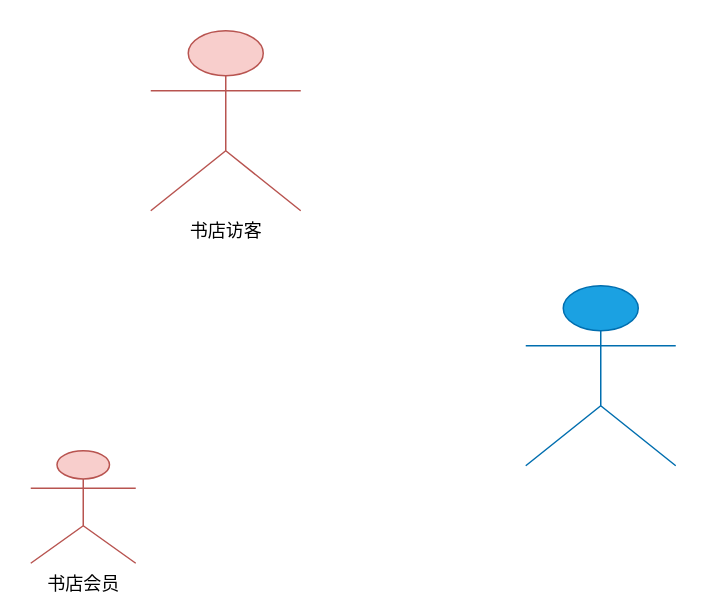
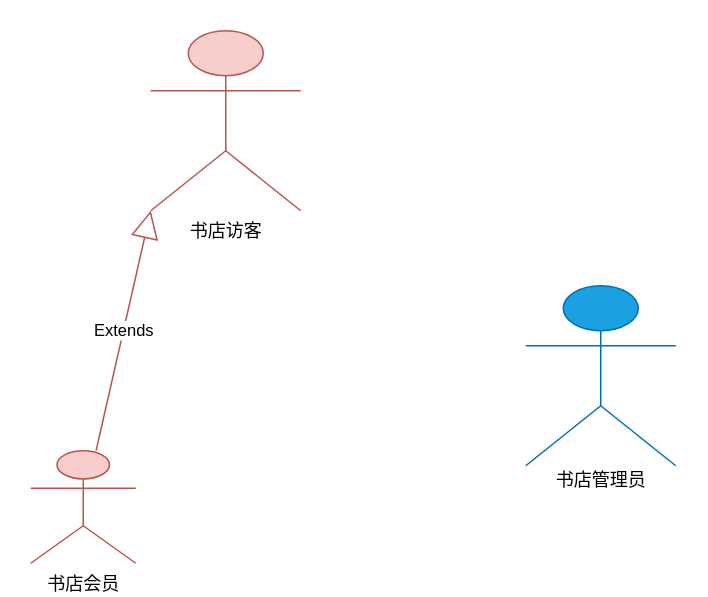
  <mxCell id="0" />
  <mxCell id="1" parent="0" />
  <mxCell id="2" value="书店访客" style="shape=umlActor;verticalLabelPosition=bottom;verticalAlign=top;html=1;fillColor=#f8cecc;strokeColor=#b85450;" vertex="1" parent="1"><mxGeometry x="100" y="20" width="100" height="120" as="geometry" /></mxCell>
  <mxCell id="3" value="" style="shape=umlActor;verticalLabelPosition=bottom;verticalAlign=top;html=1;fillColor=#1ba1e2;strokeColor=#006EAF;fontColor=#ffffff;" vertex="1" parent="1"><mxGeometry x="350" y="190" width="100" height="120" as="geometry" /></mxCell>
  <mxCell id="4" value="书店会员" style="shape=umlActor;verticalLabelPosition=bottom;verticalAlign=top;html=1;fillColor=#f8cecc;strokeColor=#b85450;" vertex="1" parent="1"><mxGeometry x="20" y="300" width="70" height="75" as="geometry" /></mxCell>
+ <mxCell id="5" value="书店管理员" style="text;html=1;align=center;verticalAlign=middle;resizable=0;points=[];autosize=1;" vertex="1" parent="1"><mxGeometry x="360" y="310" width="80" height="20" as="geometry" /></mxCell>
+ <mxCell id="6" value="Extends" style="endArrow=block;endSize=16;endFill=0;html=1;entryX=0;entryY=1;entryDx=0;entryDy=0;entryPerimeter=0;fillColor=#f8cecc;strokeColor=#b85450;" edge="1" parent="1" source="4" target="2"><mxGeometry width="160" relative="1" as="geometry"><mxPoint x="70" y="140" as="sourcePoint" /><mxPoint x="70" y="140" as="targetPoint" /></mxGeometry></mxCell>
